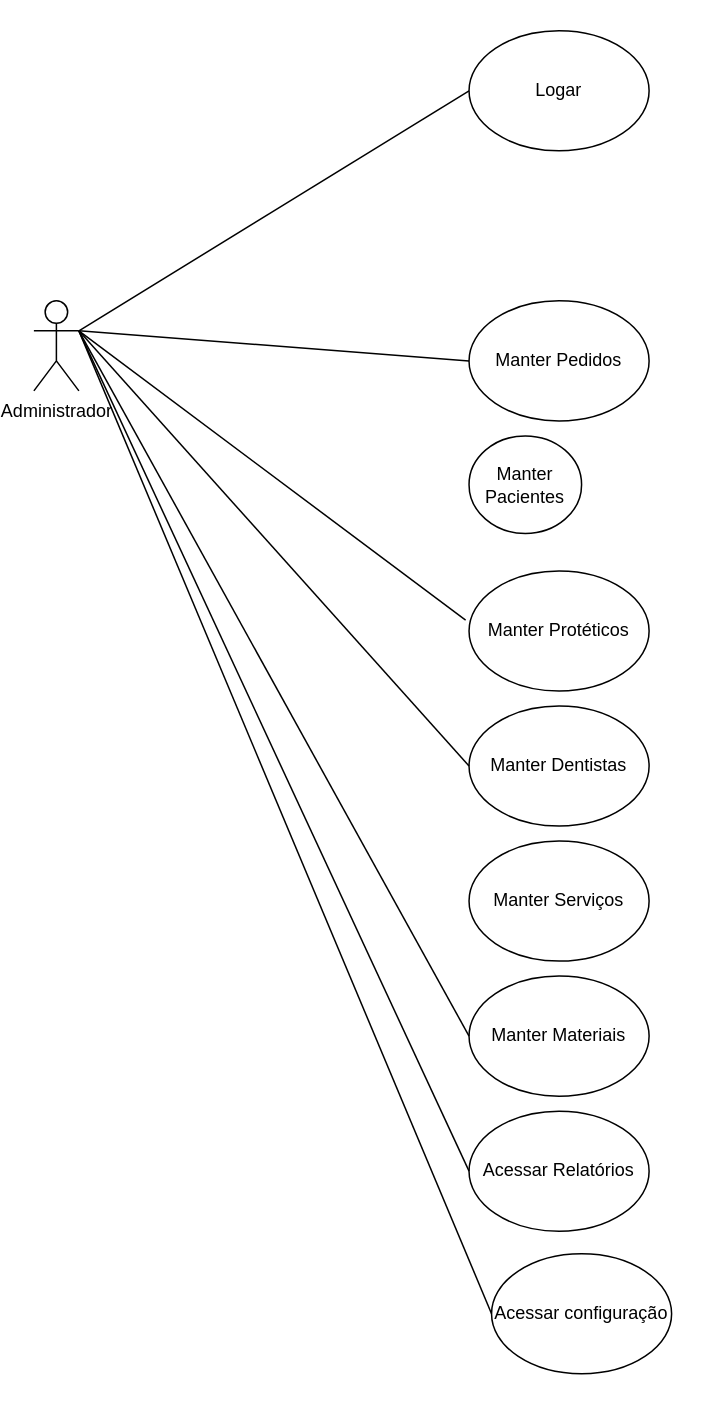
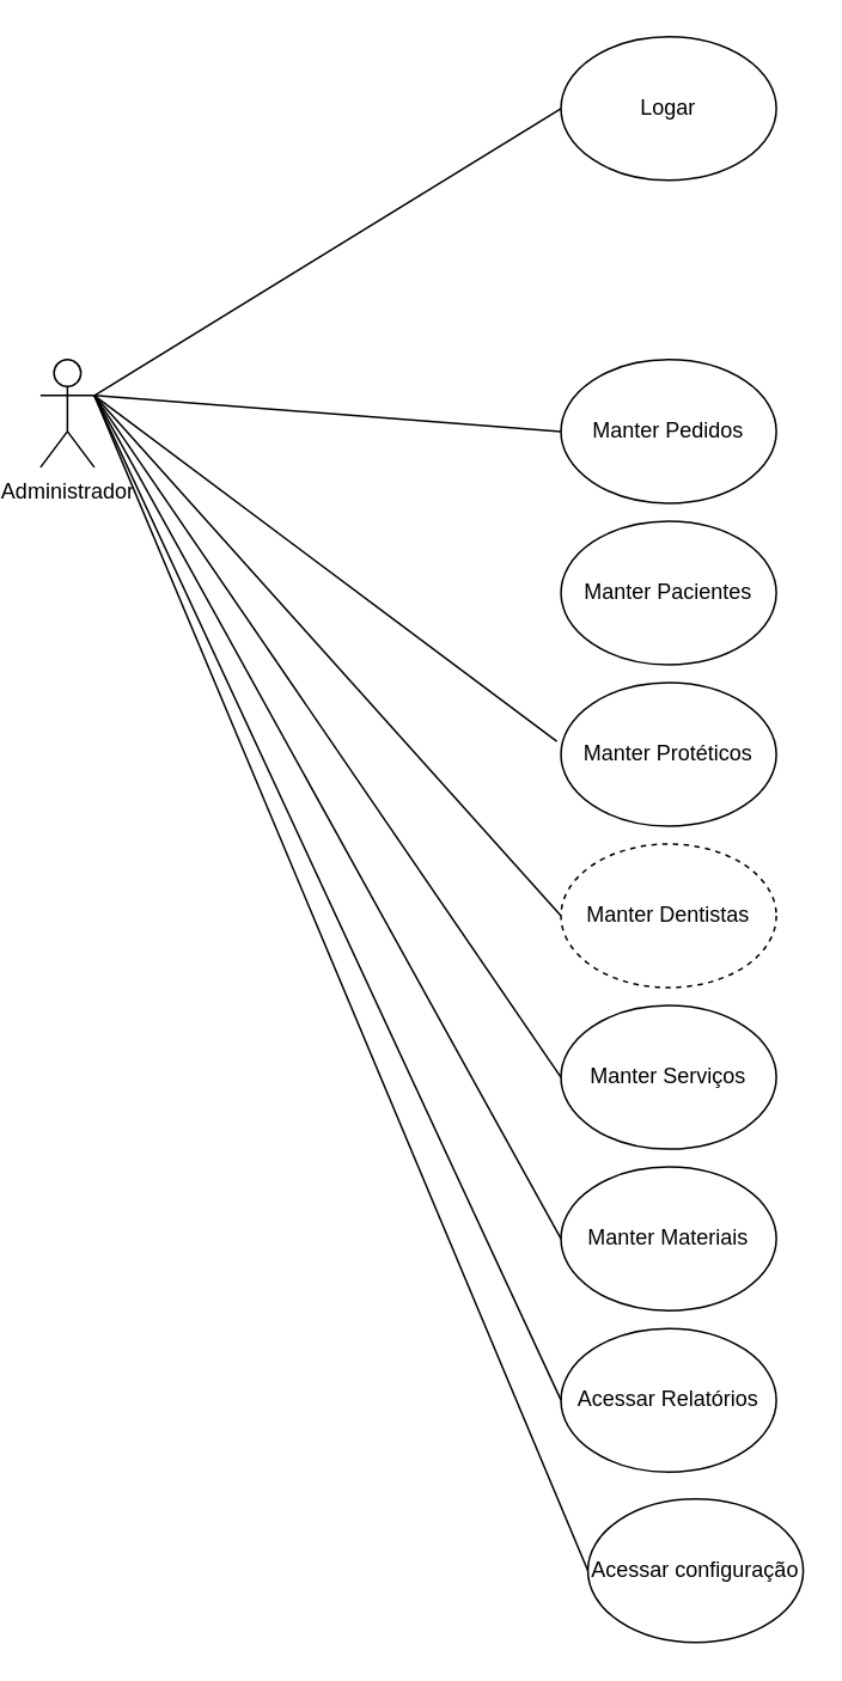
  <mxCell id="0" />
  <mxCell id="1" parent="0" />
  <mxCell id="2" value="Administrador" style="shape=umlActor;verticalLabelPosition=bottom;verticalAlign=top;html=1;outlineConnect=0;" parent="1" vertex="1"><mxGeometry x="20" y="200" width="30" height="60" as="geometry" /></mxCell>
- <mxCell id="3" value="Manter Pacientes" style="ellipse;whiteSpace=wrap;html=1;" parent="1" vertex="1"><mxGeometry x="310" y="290" width="75" height="65" as="geometry" /></mxCell>
+ <mxCell id="3" value="Manter Pacientes" style="ellipse;whiteSpace=wrap;html=1;" parent="1" vertex="1"><mxGeometry x="310" y="290" width="120" height="80" as="geometry" /></mxCell>
  <mxCell id="4" value="Manter Protéticos" style="ellipse;whiteSpace=wrap;html=1;" parent="1" vertex="1"><mxGeometry x="310" y="380" width="120" height="80" as="geometry" /></mxCell>
  <mxCell id="5" value="" style="endArrow=none;html=1;rounded=0;entryX=1;entryY=0.333;entryDx=0;entryDy=0;entryPerimeter=0;exitX=-0.019;exitY=0.41;exitDx=0;exitDy=0;exitPerimeter=0;" parent="1" source="4" target="2" edge="1"><mxGeometry width="50" height="50" relative="1" as="geometry"><mxPoint x="140" y="350" as="sourcePoint" /><mxPoint x="60" y="220" as="targetPoint" /></mxGeometry></mxCell>
  <mxCell id="6" value="Logar" style="ellipse;whiteSpace=wrap;html=1;" parent="1" vertex="1"><mxGeometry x="310" y="20" width="120" height="80" as="geometry" /></mxCell>
  <mxCell id="7" value="" style="endArrow=none;html=1;rounded=0;exitX=0;exitY=0.5;exitDx=0;exitDy=0;" parent="1" source="6" edge="1"><mxGeometry width="50" height="50" relative="1" as="geometry"><mxPoint x="450" y="280" as="sourcePoint" /><mxPoint x="50" y="220" as="targetPoint" /></mxGeometry></mxCell>
- <mxCell id="8" value="Manter Dentistas" style="ellipse;whiteSpace=wrap;html=1;" parent="1" vertex="1"><mxGeometry x="310" y="470" width="120" height="80" as="geometry" /></mxCell>
+ <mxCell id="8" value="Manter Dentistas" style="ellipse;whiteSpace=wrap;html=1;dashed=1;" parent="1" vertex="1"><mxGeometry x="310" y="470" width="120" height="80" as="geometry" /></mxCell>
  <mxCell id="9" value="" style="endArrow=none;html=1;rounded=0;exitX=0;exitY=0.5;exitDx=0;exitDy=0;" parent="1" source="8" edge="1"><mxGeometry width="50" height="50" relative="1" as="geometry"><mxPoint x="308" y="433" as="sourcePoint" /><mxPoint x="50" y="220" as="targetPoint" /></mxGeometry></mxCell>
  <mxCell id="10" value="Acessar configuração" style="ellipse;whiteSpace=wrap;html=1;" parent="1" vertex="1"><mxGeometry x="325" y="835" width="120" height="80" as="geometry" /></mxCell>
  <mxCell id="11" value="" style="endArrow=none;html=1;rounded=0;exitX=0;exitY=0.5;exitDx=0;exitDy=0;entryX=1;entryY=0.333;entryDx=0;entryDy=0;entryPerimeter=0;" parent="1" target="2" edge="1" source="10"><mxGeometry width="50" height="50" relative="1" as="geometry"><mxPoint x="310" y="610" as="sourcePoint" /><mxPoint x="50" y="310" as="targetPoint" /></mxGeometry></mxCell>
  <mxCell id="12" value="Manter Pedidos" style="ellipse;whiteSpace=wrap;html=1;" vertex="1" parent="1"><mxGeometry x="310" y="200" width="120" height="80" as="geometry" /></mxCell>
  <mxCell id="13" value="" style="endArrow=none;html=1;rounded=0;entryX=1;entryY=0.333;entryDx=0;entryDy=0;entryPerimeter=0;exitX=0;exitY=0.5;exitDx=0;exitDy=0;" edge="1" parent="1" source="12" target="2"><mxGeometry width="50" height="50" relative="1" as="geometry"><mxPoint x="430" y="320" as="sourcePoint" /><mxPoint x="60" y="290" as="targetPoint" /></mxGeometry></mxCell>
  <mxCell id="14" value="Manter Serviços" style="ellipse;whiteSpace=wrap;html=1;" vertex="1" parent="1"><mxGeometry x="310" y="560" width="120" height="80" as="geometry" /></mxCell>
  <mxCell id="15" value="Manter Materiais" style="ellipse;whiteSpace=wrap;html=1;" vertex="1" parent="1"><mxGeometry x="310" y="650" width="120" height="80" as="geometry" /></mxCell>
  <mxCell id="16" value="Acessar Relatórios" style="ellipse;whiteSpace=wrap;html=1;" vertex="1" parent="1"><mxGeometry x="310" y="740" width="120" height="80" as="geometry" /></mxCell>
+ <mxCell id="17" value="" style="endArrow=none;html=1;rounded=0;exitX=0;exitY=0.5;exitDx=0;exitDy=0;entryX=1;entryY=0.333;entryDx=0;entryDy=0;entryPerimeter=0;" edge="1" parent="1" source="14" target="2"><mxGeometry width="50" height="50" relative="1" as="geometry"><mxPoint x="140" y="470" as="sourcePoint" /><mxPoint x="190" y="420" as="targetPoint" /></mxGeometry></mxCell>
  <mxCell id="18" value="" style="endArrow=none;html=1;rounded=0;exitX=0;exitY=0.5;exitDx=0;exitDy=0;entryX=1;entryY=0.333;entryDx=0;entryDy=0;entryPerimeter=0;" edge="1" parent="1" source="15" target="2"><mxGeometry width="50" height="50" relative="1" as="geometry"><mxPoint x="-10" y="500" as="sourcePoint" /><mxPoint x="40" y="450" as="targetPoint" /></mxGeometry></mxCell>
  <mxCell id="19" value="" style="endArrow=none;html=1;rounded=0;exitX=0;exitY=0.5;exitDx=0;exitDy=0;entryX=1;entryY=0.333;entryDx=0;entryDy=0;entryPerimeter=0;" edge="1" parent="1" source="16" target="2"><mxGeometry width="50" height="50" relative="1" as="geometry"><mxPoint x="210" y="730" as="sourcePoint" /><mxPoint x="260" y="680" as="targetPoint" /></mxGeometry></mxCell>
